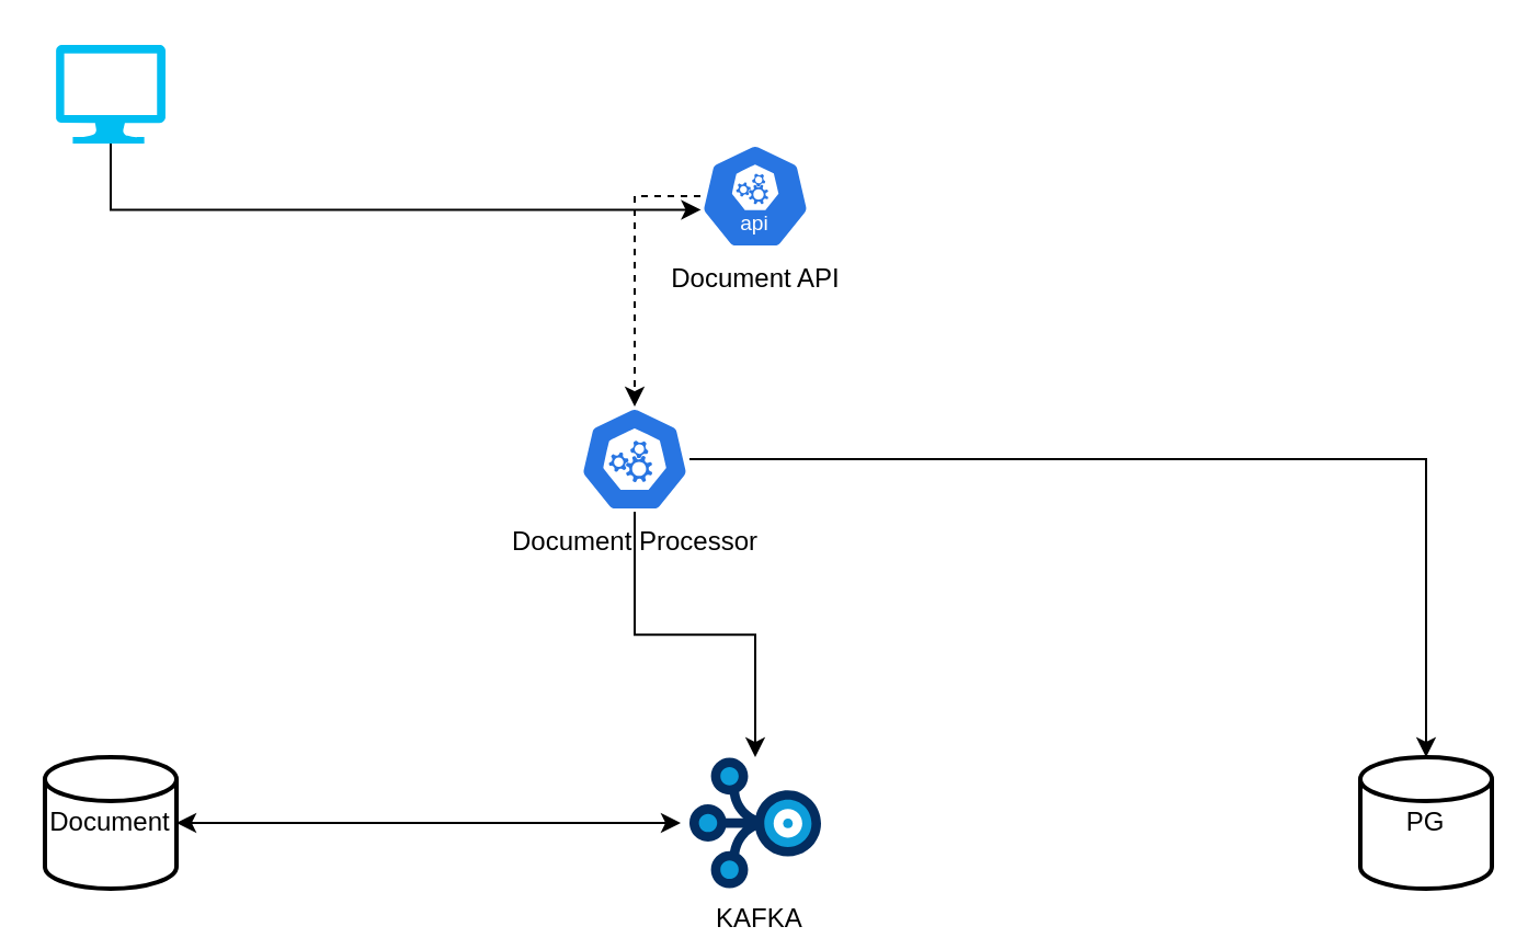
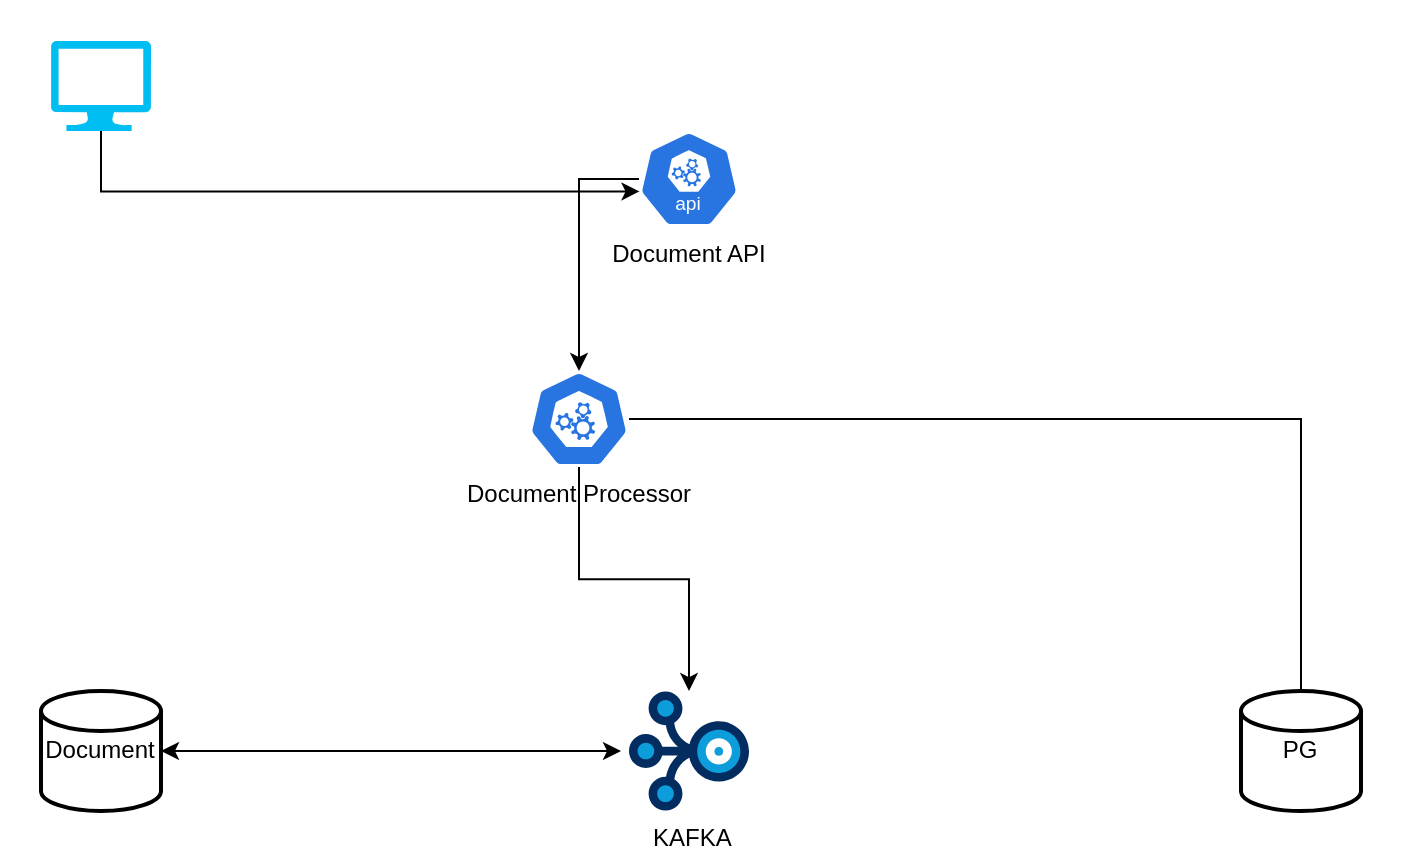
  <mxCell id="0" />
  <mxCell id="1" parent="0" />
  <mxCell id="2" value="" style="edgeStyle=orthogonalEdgeStyle;rounded=0;orthogonalLoop=1;jettySize=auto;html=1;startArrow=classic;startFill=1;" edge="1" parent="1" source="3"><mxGeometry relative="1" as="geometry"><mxPoint x="310" y="375" as="targetPoint" /></mxGeometry></mxCell>
  <mxCell id="3" value="Document" style="strokeWidth=2;html=1;shape=mxgraph.flowchart.database;whiteSpace=wrap;" vertex="1" parent="1"><mxGeometry x="20" y="345" width="60" height="60" as="geometry" /></mxCell>
  <mxCell id="4" value="PG" style="strokeWidth=2;html=1;shape=mxgraph.flowchart.database;whiteSpace=wrap;" vertex="1" parent="1"><mxGeometry x="620" y="345" width="60" height="60" as="geometry" /></mxCell>
  <mxCell id="5" value="&amp;nbsp;KAFKA" style="verticalLabelPosition=bottom;aspect=fixed;html=1;shape=mxgraph.salesforce.stream;labelPosition=center;align=center;verticalAlign=top;labelBackgroundColor=default;" vertex="1" parent="1"><mxGeometry x="314" y="345" width="60" height="60" as="geometry" /></mxCell>
- <mxCell id="6" value="" style="edgeStyle=orthogonalEdgeStyle;rounded=0;orthogonalLoop=1;jettySize=auto;html=1;dashed=1;" edge="1" parent="1" source="7" target="10"><mxGeometry relative="1" as="geometry" /></mxCell>
+ <mxCell id="6" value="" style="edgeStyle=orthogonalEdgeStyle;rounded=0;orthogonalLoop=1;jettySize=auto;html=1;" edge="1" parent="1" source="7" target="10"><mxGeometry relative="1" as="geometry" /></mxCell>
  <mxCell id="7" value="Document API" style="aspect=fixed;sketch=0;html=1;dashed=0;whitespace=wrap;verticalLabelPosition=bottom;verticalAlign=top;fillColor=#2875E2;strokeColor=#ffffff;points=[[0.005,0.63,0],[0.1,0.2,0],[0.9,0.2,0],[0.5,0,0],[0.995,0.63,0],[0.72,0.99,0],[0.5,1,0],[0.28,0.99,0]];shape=mxgraph.kubernetes.icon2;kubernetesLabel=1;prIcon=api" vertex="1" parent="1"><mxGeometry x="319" y="65" width="50" height="48" as="geometry" /></mxCell>
  <mxCell id="8" value="" style="edgeStyle=orthogonalEdgeStyle;rounded=0;orthogonalLoop=1;jettySize=auto;html=1;entryX=0.5;entryY=-0.003;entryDx=0;entryDy=0;entryPerimeter=0;" edge="1" parent="1" source="10" target="5"><mxGeometry relative="1" as="geometry"><mxPoint x="344" y="303" as="targetPoint" /></mxGeometry></mxCell>
- <mxCell id="9" value="" style="edgeStyle=orthogonalEdgeStyle;rounded=0;orthogonalLoop=1;jettySize=auto;html=1;entryX=0.5;entryY=0;entryDx=0;entryDy=0;entryPerimeter=0;" edge="1" parent="1" source="10" target="4"><mxGeometry relative="1" as="geometry"><mxPoint x="449" y="209" as="targetPoint" /></mxGeometry></mxCell>
+ <mxCell id="9" value="" style="edgeStyle=orthogonalEdgeStyle;rounded=0;orthogonalLoop=1;jettySize=auto;html=1;entryX=0.5;entryY=0;entryDx=0;entryDy=0;entryPerimeter=0;endArrow=none;" edge="1" parent="1" source="10" target="4"><mxGeometry relative="1" as="geometry"><mxPoint x="449" y="209" as="targetPoint" /></mxGeometry></mxCell>
  <mxCell id="10" value="Document Processor" style="aspect=fixed;sketch=0;html=1;dashed=0;whitespace=wrap;verticalLabelPosition=bottom;verticalAlign=top;fillColor=#2875E2;strokeColor=#ffffff;points=[[0.005,0.63,0],[0.1,0.2,0],[0.9,0.2,0],[0.5,0,0],[0.995,0.63,0],[0.72,0.99,0],[0.5,1,0],[0.28,0.99,0]];shape=mxgraph.kubernetes.icon2;prIcon=api" vertex="1" parent="1"><mxGeometry x="264" y="185" width="50" height="48" as="geometry" /></mxCell>
  <mxCell id="11" value="" style="edgeStyle=orthogonalEdgeStyle;rounded=0;orthogonalLoop=1;jettySize=auto;html=1;entryX=0.005;entryY=0.63;entryDx=0;entryDy=0;entryPerimeter=0;exitX=0.5;exitY=1;exitDx=0;exitDy=0;exitPerimeter=0;" edge="1" parent="1" source="12" target="7"><mxGeometry relative="1" as="geometry"><mxPoint x="165" y="57.5" as="targetPoint" /></mxGeometry></mxCell>
  <mxCell id="12" value="" style="verticalLabelPosition=bottom;html=1;verticalAlign=top;align=center;strokeColor=none;fillColor=#00BEF2;shape=mxgraph.azure.computer;pointerEvents=1;" vertex="1" parent="1"><mxGeometry x="25" y="20" width="50" height="45" as="geometry" /></mxCell>
